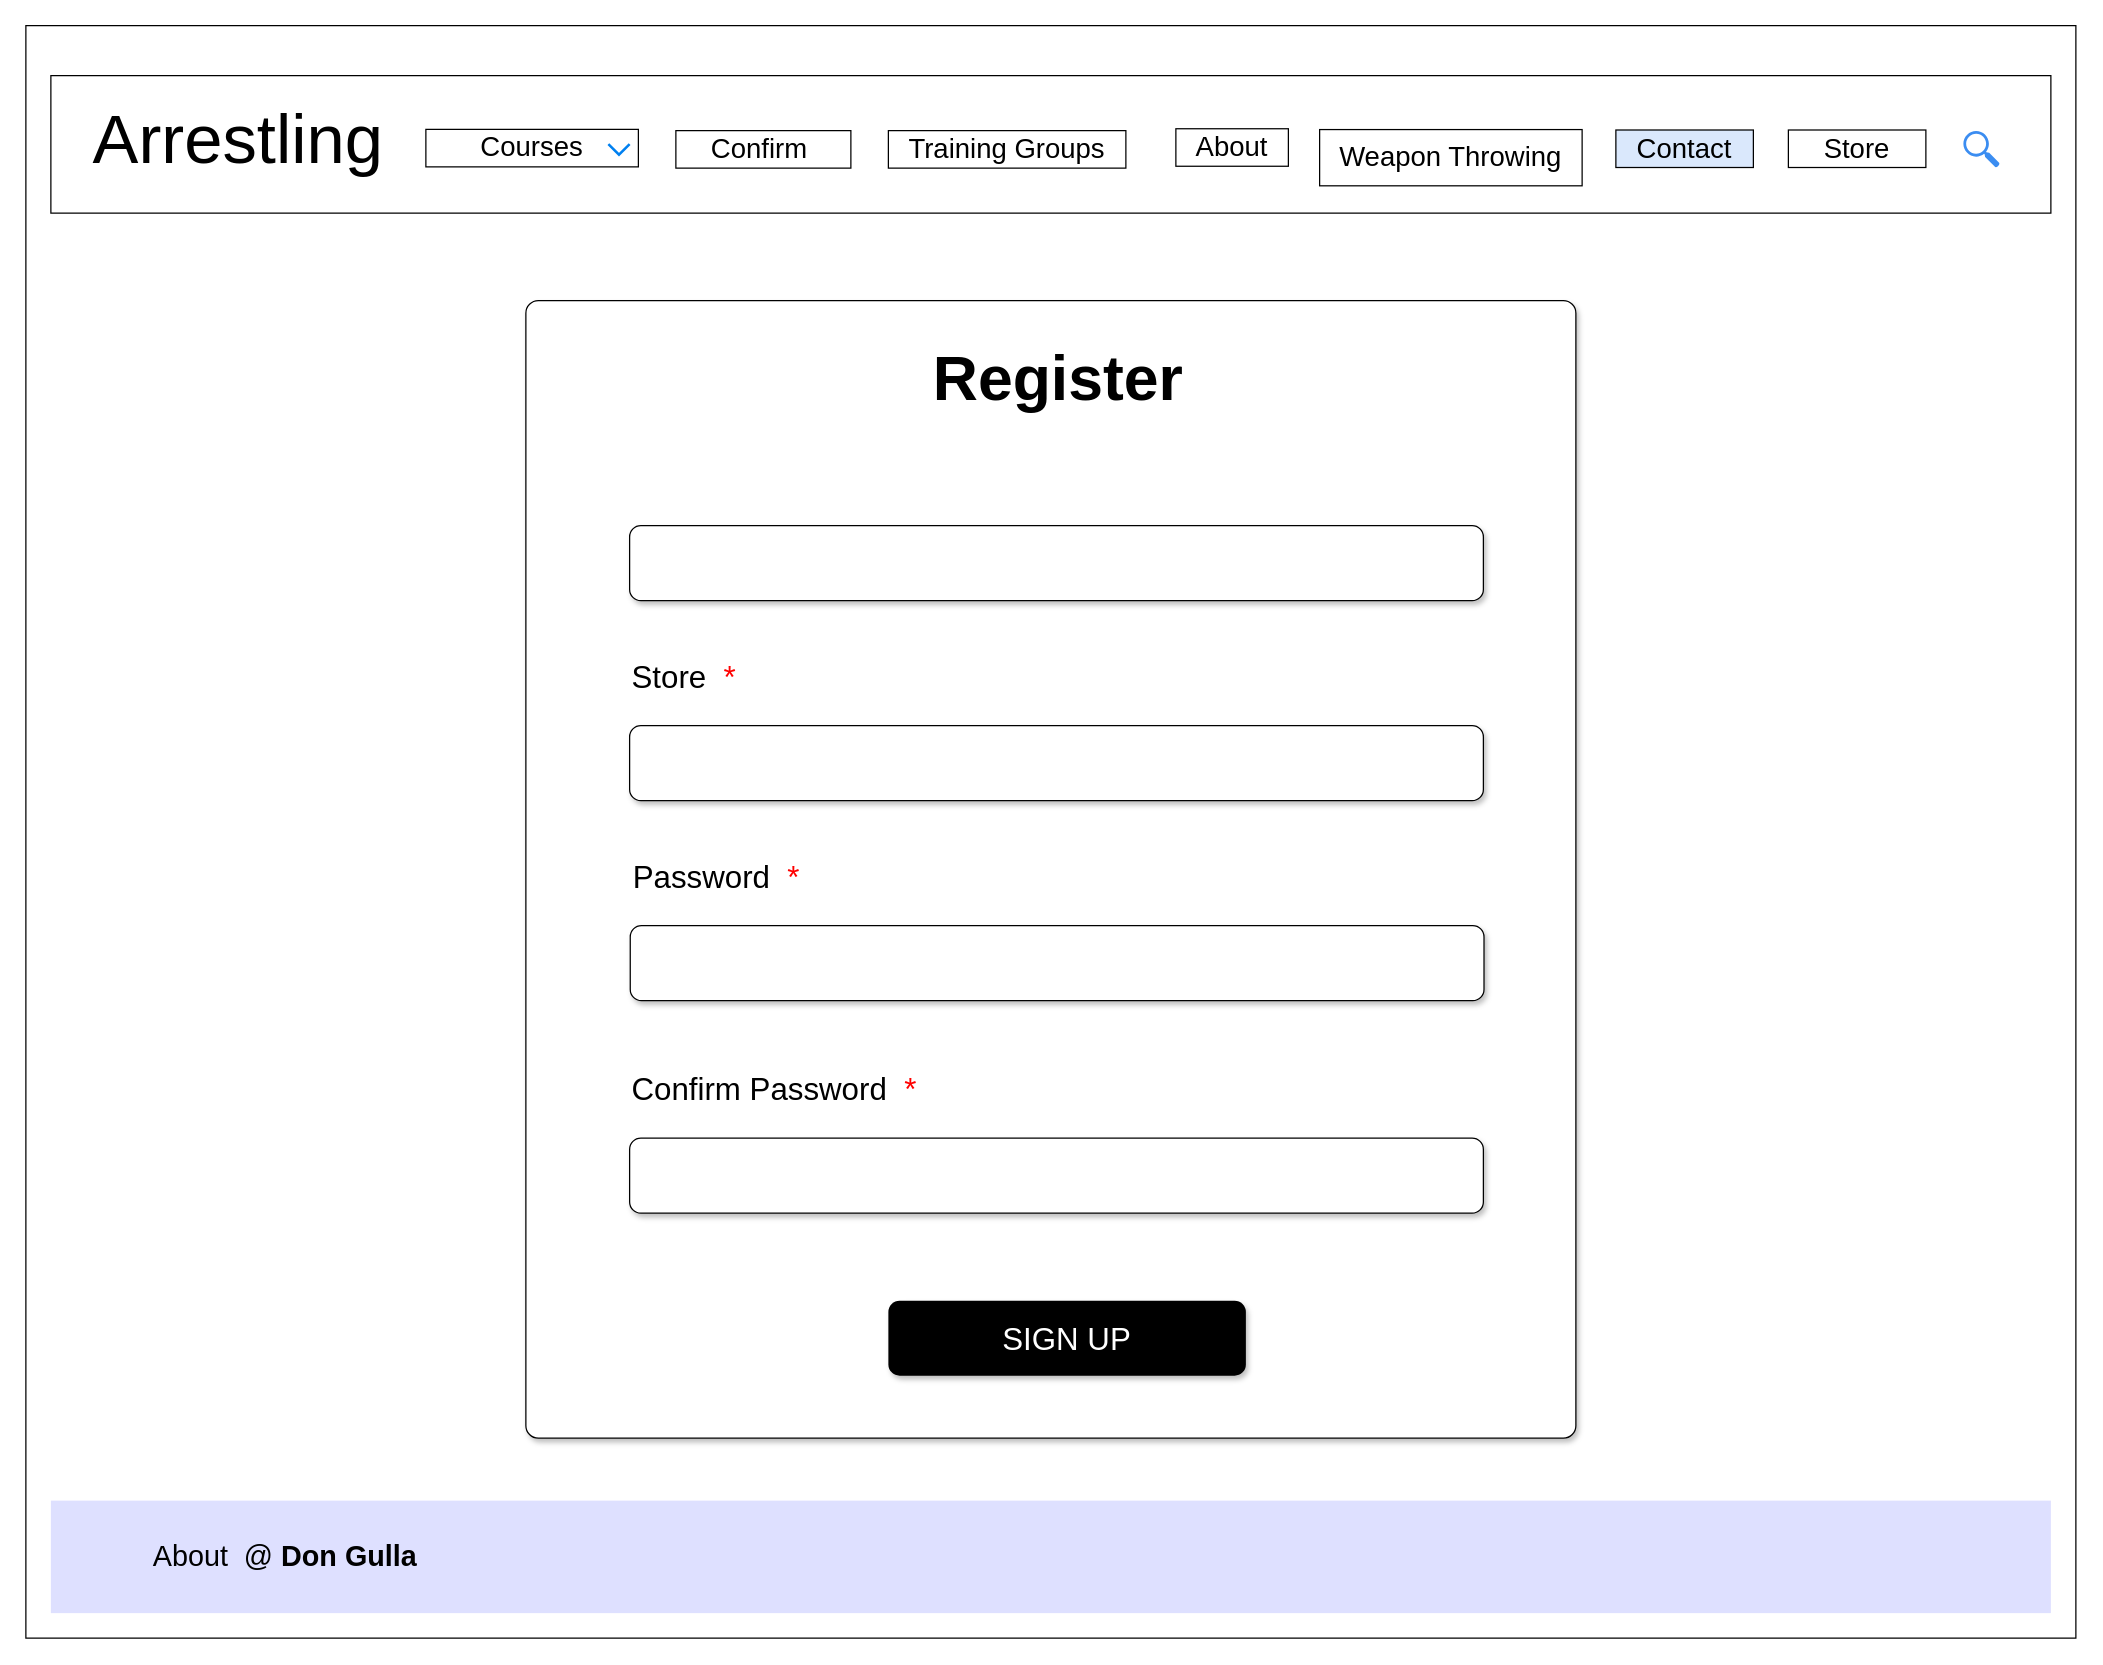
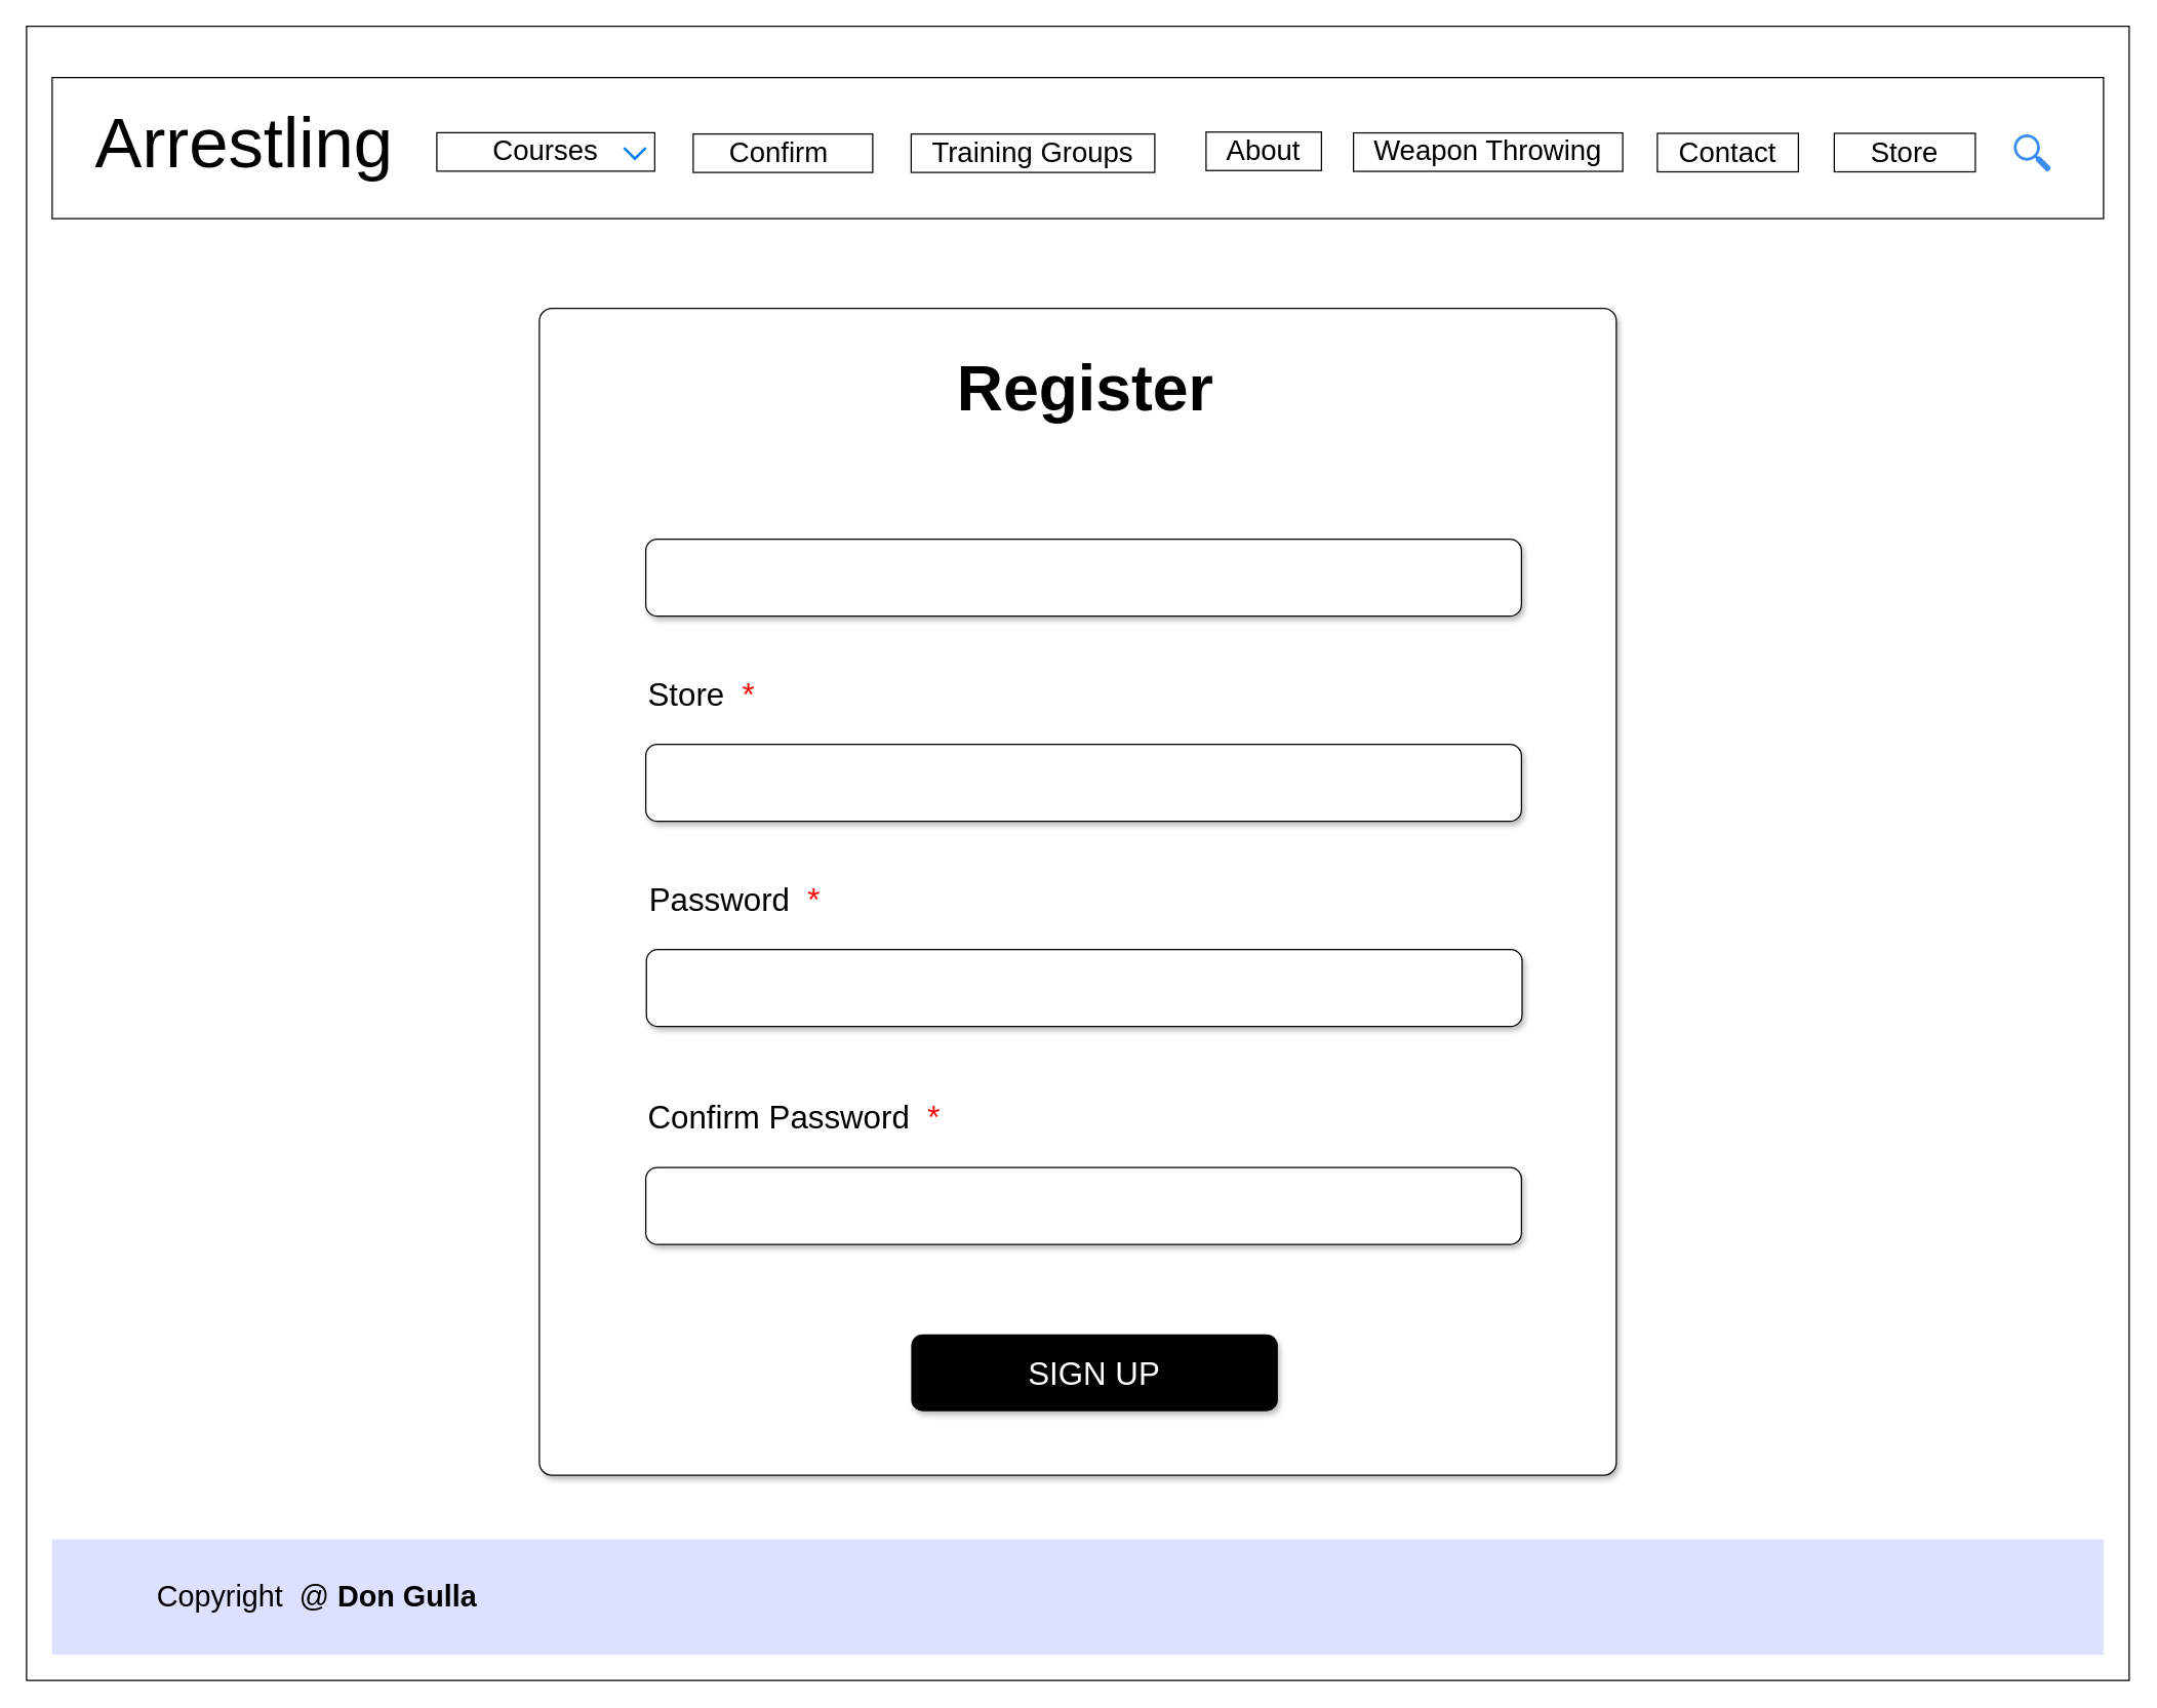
  <mxCell id="0" />
  <mxCell id="1" parent="0" />
  <mxCell id="2" value="" style="whiteSpace=wrap;html=1;" parent="1" vertex="1"><mxGeometry x="20" y="20" width="1640" height="1290" as="geometry" /></mxCell>
  <mxCell id="3" value="" style="rounded=0;whiteSpace=wrap;html=1;strokeColor=#000000;fillColor=none;" parent="1" vertex="1"><mxGeometry x="40" y="60" width="1600" height="110" as="geometry" /></mxCell>
  <mxCell id="4" value="&lt;font style=&quot;font-size: 55px&quot;&gt;Arrestling&lt;/font&gt;" style="text;html=1;strokeColor=none;fillColor=none;align=center;verticalAlign=middle;whiteSpace=wrap;rounded=0;" parent="1" vertex="1"><mxGeometry x="170" y="99.75" width="40" height="20" as="geometry" /></mxCell>
  <mxCell id="5" value="&lt;font style=&quot;font-size: 22px&quot;&gt;Courses&lt;/font&gt;" style="rounded=0;whiteSpace=wrap;html=1;strokeColor=#000000;fillColor=#ffffff;fontSize=14;align=center;" parent="1" vertex="1"><mxGeometry x="340" y="103" width="170" height="30" as="geometry" /></mxCell>
  <mxCell id="6" value="" style="html=1;verticalLabelPosition=bottom;labelBackgroundColor=#ffffff;verticalAlign=top;shadow=0;dashed=0;strokeWidth=2;shape=mxgraph.ios7.misc.down;strokeColor=#0080f0;fillColor=#ffffff;fontSize=14;" parent="1" vertex="1"><mxGeometry x="486" y="114.75" width="17" height="8.5" as="geometry" /></mxCell>
  <mxCell id="7" value="&lt;span style=&quot;font-size: 22px&quot;&gt;Confirm&amp;nbsp;&lt;/span&gt;" style="rounded=0;whiteSpace=wrap;html=1;strokeColor=#000000;fillColor=#ffffff;fontSize=14;align=center;" parent="1" vertex="1"><mxGeometry x="540" y="104" width="140" height="30" as="geometry" /></mxCell>
  <mxCell id="8" value="&lt;span style=&quot;font-size: 22px&quot;&gt;Training Groups&lt;/span&gt;" style="rounded=0;whiteSpace=wrap;html=1;strokeColor=#000000;fillColor=#ffffff;fontSize=14;align=center;" parent="1" vertex="1"><mxGeometry x="710" y="104" width="190" height="30" as="geometry" /></mxCell>
- <mxCell id="9" value="&lt;blockquote style=&quot;margin: 0 0 0 40px ; border: none ; padding: 0px&quot;&gt;&lt;blockquote style=&quot;margin: 0 0 0 40px ; border: none ; padding: 0px&quot;&gt;&lt;font style=&quot;font-size: 23px&quot;&gt;About&amp;nbsp; @ &lt;b&gt;Don Gulla&lt;/b&gt;&lt;/font&gt;&lt;/blockquote&gt;&lt;/blockquote&gt;" style="rounded=0;whiteSpace=wrap;html=1;fillColor=#DEE0FF;strokeColor=none;align=left;" parent="1" vertex="1"><mxGeometry x="40" y="1200" width="1600" height="90" as="geometry" /></mxCell>
+ <mxCell id="9" value="&lt;blockquote style=&quot;margin: 0 0 0 40px ; border: none ; padding: 0px&quot;&gt;&lt;blockquote style=&quot;margin: 0 0 0 40px ; border: none ; padding: 0px&quot;&gt;&lt;font style=&quot;font-size: 23px&quot;&gt;Copyright&amp;nbsp; @ &lt;b&gt;Don Gulla&lt;/b&gt;&lt;/font&gt;&lt;/blockquote&gt;&lt;/blockquote&gt;" style="rounded=0;whiteSpace=wrap;html=1;fillColor=#DEE0FF;strokeColor=none;align=left;" parent="1" vertex="1"><mxGeometry x="40" y="1200" width="1600" height="90" as="geometry" /></mxCell>
  <mxCell id="10" value="&lt;span style=&quot;font-size: 22px&quot;&gt;Store&lt;/span&gt;" style="rounded=0;whiteSpace=wrap;html=1;strokeColor=#000000;fontSize=14;align=center;fillColor=none;" parent="1" vertex="1"><mxGeometry x="1430" y="103.5" width="110" height="30" as="geometry" /></mxCell>
  <mxCell id="11" value="" style="html=1;aspect=fixed;strokeColor=none;shadow=0;align=center;verticalAlign=top;fillColor=#3B8DF1;shape=mxgraph.gcp2.search;fontSize=14;" parent="1" vertex="1"><mxGeometry x="1570" y="104.21" width="29" height="29.29" as="geometry" /></mxCell>
- <mxCell id="12" value="&lt;span style=&quot;font-size: 22px&quot;&gt;Contact&lt;/span&gt;" style="rounded=0;whiteSpace=wrap;html=1;strokeColor=#000000;fillColor=#dae8fc;fontSize=14;align=center;" parent="1" vertex="1"><mxGeometry x="1292" y="103.5" width="110" height="30" as="geometry" /></mxCell>
- <mxCell id="13" value="&lt;span style=&quot;font-size: 22px&quot;&gt;Weapon Throwing&lt;/span&gt;" style="rounded=0;whiteSpace=wrap;html=1;strokeColor=#000000;fillColor=#ffffff;fontSize=14;align=center;" parent="1" vertex="1"><mxGeometry x="1055" y="103.15" width="210" height="45" as="geometry" /></mxCell>
+ <mxCell id="12" value="&lt;span style=&quot;font-size: 22px&quot;&gt;Contact&lt;/span&gt;" style="rounded=0;whiteSpace=wrap;html=1;strokeColor=#000000;fillColor=#ffffff;fontSize=14;align=center;" parent="1" vertex="1"><mxGeometry x="1292" y="103.5" width="110" height="30" as="geometry" /></mxCell>
+ <mxCell id="13" value="&lt;span style=&quot;font-size: 22px&quot;&gt;Weapon Throwing&lt;/span&gt;" style="rounded=0;whiteSpace=wrap;html=1;strokeColor=#000000;fillColor=#ffffff;fontSize=14;align=center;" parent="1" vertex="1"><mxGeometry x="1055" y="103.15" width="210" height="30" as="geometry" /></mxCell>
  <mxCell id="14" value="&lt;span style=&quot;font-size: 22px&quot;&gt;About&lt;/span&gt;" style="rounded=0;whiteSpace=wrap;html=1;strokeColor=#000000;fillColor=#ffffff;fontSize=14;align=center;" parent="1" vertex="1"><mxGeometry x="940" y="102.5" width="90" height="30" as="geometry" /></mxCell>
  <mxCell id="15" value="" style="rounded=1;whiteSpace=wrap;html=1;fillColor=#FFFFFF;fontSize=14;shadow=1;sketch=0;glass=0;absoluteArcSize=1;noLabel=0;portConstraintRotation=0;snapToPoint=0;fixDash=0;autosize=0;container=0;dropTarget=0;metaEdit=0;backgroundOutline=0;" parent="1" vertex="1"><mxGeometry x="420" y="240" width="840" height="910" as="geometry" /></mxCell>
  <mxCell id="16" value="&lt;b&gt;&lt;font style=&quot;font-size: 50px&quot;&gt;Register&amp;nbsp;&lt;/font&gt;&lt;/b&gt;" style="text;html=1;strokeColor=none;fillColor=none;align=center;verticalAlign=middle;whiteSpace=wrap;rounded=0;shadow=1;glass=0;sketch=0;fontSize=14;" parent="1" vertex="1"><mxGeometry x="668" y="262" width="370" height="80" as="geometry" /></mxCell>
  <mxCell id="17" value="" style="rounded=1;whiteSpace=wrap;html=1;shadow=1;glass=0;sketch=0;strokeColor=#000000;fillColor=#FFFFFF;fontSize=14;" parent="1" vertex="1"><mxGeometry x="503" y="420" width="683" height="60" as="geometry" /></mxCell>
  <mxCell id="18" value="" style="rounded=1;whiteSpace=wrap;html=1;shadow=1;glass=0;sketch=0;strokeColor=#000000;fillColor=#FFFFFF;fontSize=14;" parent="1" vertex="1"><mxGeometry x="503" y="580" width="683" height="60" as="geometry" /></mxCell>
  <mxCell id="19" value="&lt;font style=&quot;font-size: 25px&quot;&gt;Store&amp;nbsp; &lt;font color=&quot;#ff0000&quot;&gt;*&lt;/font&gt;&lt;/font&gt;" style="text;html=1;strokeColor=none;fillColor=none;align=left;verticalAlign=middle;whiteSpace=wrap;rounded=0;shadow=1;glass=0;sketch=0;fontSize=14;" parent="1" vertex="1"><mxGeometry x="503" y="520" width="110" height="40" as="geometry" /></mxCell>
  <mxCell id="20" value="" style="rounded=1;whiteSpace=wrap;html=1;shadow=1;glass=0;sketch=0;strokeColor=#000000;fillColor=#FFFFFF;fontSize=14;" parent="1" vertex="1"><mxGeometry x="503.5" y="740" width="683" height="60" as="geometry" /></mxCell>
  <mxCell id="21" value="&lt;font style=&quot;font-size: 25px&quot;&gt;Password&amp;nbsp; &lt;font color=&quot;#ff0000&quot;&gt;*&lt;/font&gt;&lt;/font&gt;" style="text;html=1;strokeColor=none;fillColor=none;align=left;verticalAlign=middle;whiteSpace=wrap;rounded=0;shadow=1;glass=0;sketch=0;fontSize=14;" parent="1" vertex="1"><mxGeometry x="503.5" y="680" width="172.5" height="40" as="geometry" /></mxCell>
  <mxCell id="22" value="" style="rounded=1;whiteSpace=wrap;html=1;shadow=1;glass=0;sketch=0;strokeColor=#000000;fillColor=#FFFFFF;fontSize=14;" parent="1" vertex="1"><mxGeometry x="503" y="910" width="683" height="60" as="geometry" /></mxCell>
  <mxCell id="23" value="&lt;font style=&quot;font-size: 25px&quot;&gt;Confirm Password&amp;nbsp; &lt;font color=&quot;#ff0000&quot;&gt;*&lt;/font&gt;&lt;/font&gt;" style="text;html=1;strokeColor=none;fillColor=none;align=left;verticalAlign=middle;whiteSpace=wrap;rounded=0;shadow=1;glass=0;sketch=0;fontSize=14;" parent="1" vertex="1"><mxGeometry x="503" y="850" width="273" height="40" as="geometry" /></mxCell>
  <mxCell id="24" value="&lt;font color=&quot;#ffffff&quot; style=&quot;font-size: 25px&quot;&gt;SIGN UP&lt;/font&gt;" style="rounded=1;whiteSpace=wrap;html=1;shadow=1;glass=0;sketch=0;fontSize=14;strokeColor=none;fillColor=#000000;" parent="1" vertex="1"><mxGeometry x="710" y="1040" width="286" height="60" as="geometry" /></mxCell>
